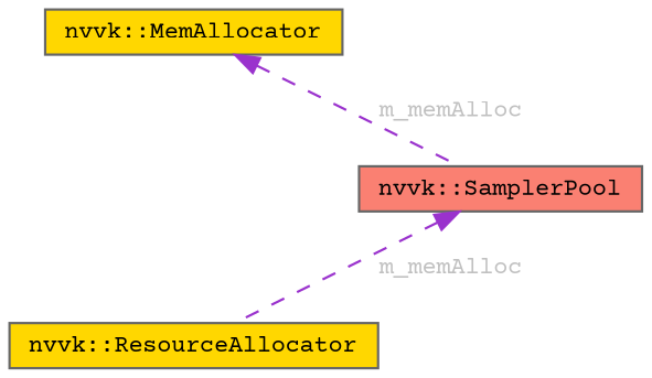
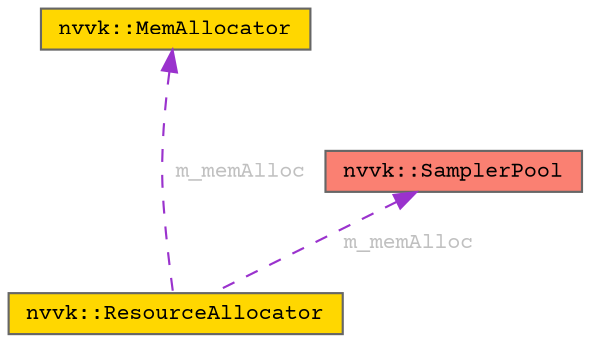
  digraph {
    fontname="Courier Prime"
    node [color=gray40 fillcolor=gold fontname="Courier Prime" fontsize=10 shape=box style=filled]
    edge [color=darkorchid3 dir=back fontcolor=grey fontname="Courier Prime" fontsize=10 labelfontname=Helvetica labelfontsize=10 style=dashed]
    n1 [fontcolor=black height=0.2 label="nvvk::ResourceAllocator" width=0.4]
    n2 [height=0.2 label="nvvk::MemAllocator" width=0.4]
    n3 [fillcolor=salmon height=0.2 label="nvvk::SamplerPool" width=0.4]
-   n2 -> n3 [label=" m_memAlloc"]
+   n2 -> n1 [label=" m_memAlloc"]
    n3 -> n1 [label=" m_memAlloc"]
  }
